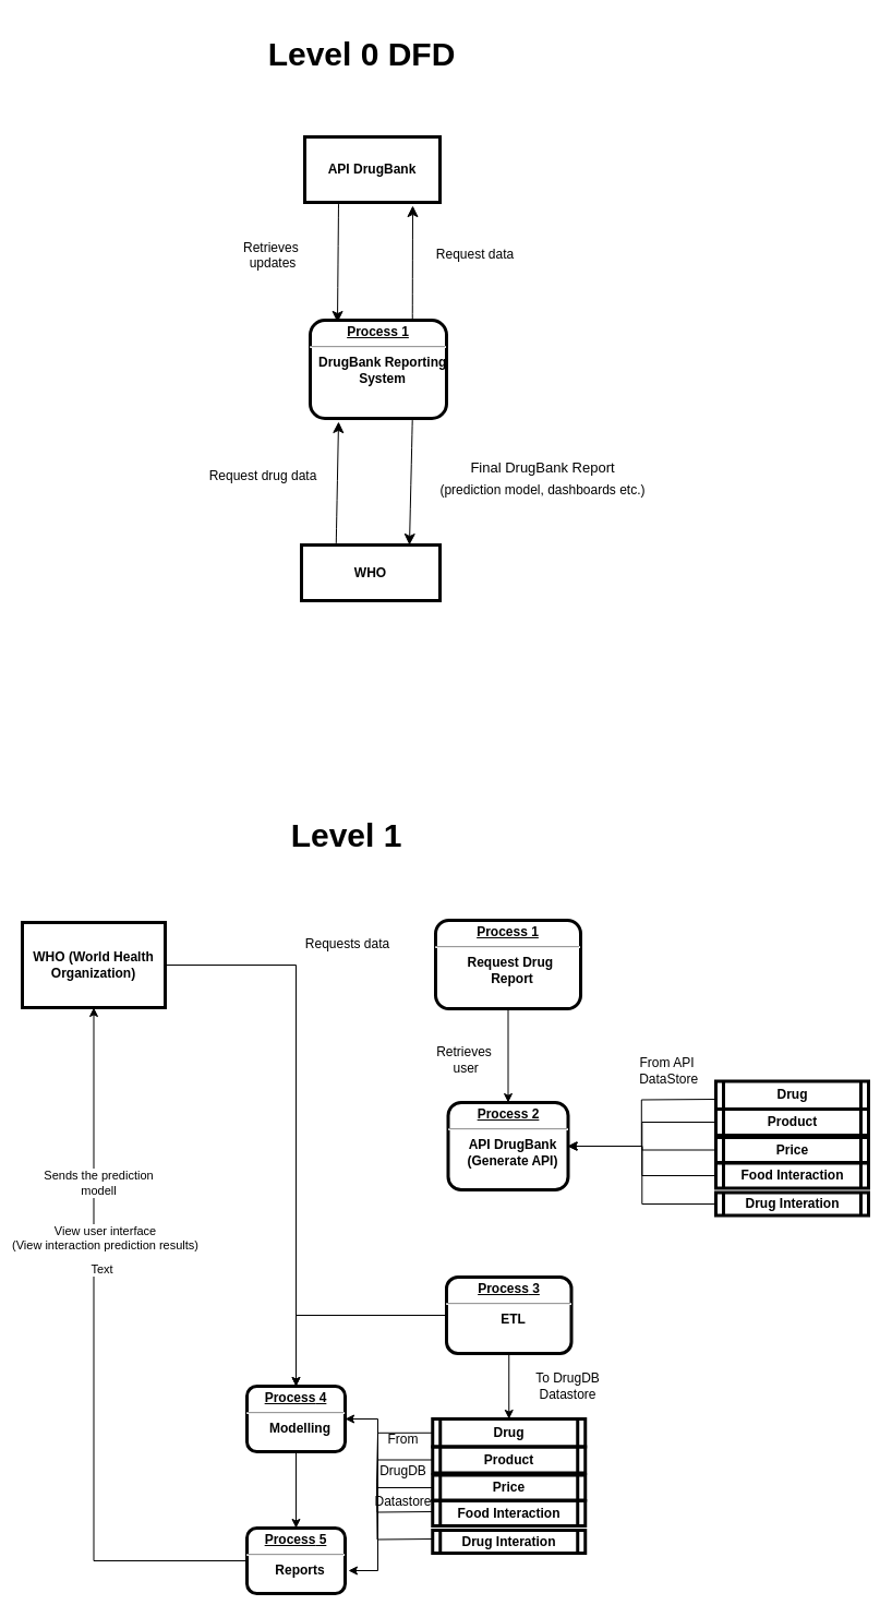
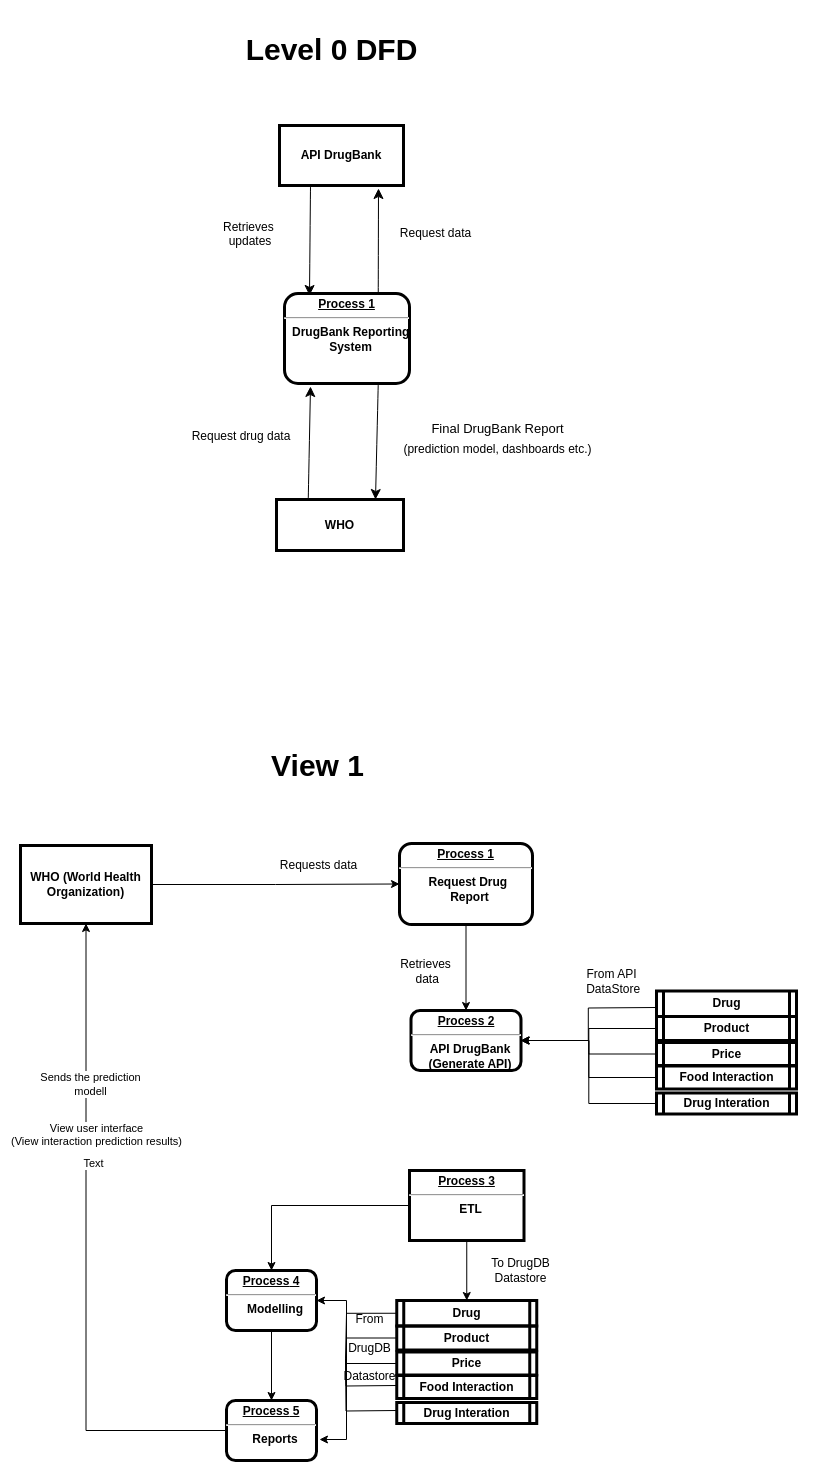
  <mxCell id="0" />
  <mxCell id="1" parent="0" />
- <mxCell id="2" value="&lt;font style=&quot;font-size: 30px;&quot;&gt;Level 1&lt;/font&gt;" style="text;strokeColor=none;fillColor=none;html=1;align=center;verticalAlign=middle;whiteSpace=wrap;rounded=0;fontSize=16;fontStyle=1" parent="1" vertex="1"><mxGeometry x="249" y="740" width="137" height="49" as="geometry" /></mxCell>
+ <mxCell id="2" value="&lt;font style=&quot;font-size: 30px;&quot;&gt;View 1&lt;/font&gt;" style="text;strokeColor=none;fillColor=none;html=1;align=center;verticalAlign=middle;whiteSpace=wrap;rounded=0;fontSize=16;fontStyle=1" parent="1" vertex="1"><mxGeometry x="249" y="740" width="137" height="49" as="geometry" /></mxCell>
  <mxCell id="3" style="edgeStyle=orthogonalEdgeStyle;rounded=0;orthogonalLoop=1;jettySize=auto;html=1;exitX=0;exitY=0.5;exitDx=0;exitDy=0;entryX=1;entryY=0.5;entryDx=0;entryDy=0;" parent="1" target="13" edge="1"><mxGeometry relative="1" as="geometry"><mxPoint x="655" y="1007" as="sourcePoint" /></mxGeometry></mxCell>
  <mxCell id="4" style="edgeStyle=orthogonalEdgeStyle;rounded=0;orthogonalLoop=1;jettySize=auto;html=1;exitX=0;exitY=0.5;exitDx=0;exitDy=0;entryX=1;entryY=0.5;entryDx=0;entryDy=0;" parent="1" source="5" target="13" edge="1"><mxGeometry relative="1" as="geometry" /></mxCell>
  <mxCell id="5" value="Drug Interation" style="shape=process;whiteSpace=wrap;align=center;verticalAlign=middle;size=0.048;fontStyle=1;strokeWidth=3;fillColor=default;" parent="1" vertex="1"><mxGeometry x="656" y="1092.5" width="140" height="21" as="geometry" /></mxCell>
  <mxCell id="6" style="edgeStyle=orthogonalEdgeStyle;rounded=0;orthogonalLoop=1;jettySize=auto;html=1;exitX=0;exitY=0.5;exitDx=0;exitDy=0;entryX=1;entryY=0.5;entryDx=0;entryDy=0;" parent="1" source="7" target="13" edge="1"><mxGeometry relative="1" as="geometry" /></mxCell>
  <mxCell id="7" value="Food Interaction" style="shape=process;whiteSpace=wrap;align=center;verticalAlign=middle;size=0.048;fontStyle=1;strokeWidth=3;fillColor=default;" parent="1" vertex="1"><mxGeometry x="656" y="1065.5" width="140" height="23" as="geometry" /></mxCell>
  <mxCell id="8" style="edgeStyle=orthogonalEdgeStyle;rounded=0;orthogonalLoop=1;jettySize=auto;html=1;exitX=0;exitY=0.5;exitDx=0;exitDy=0;entryX=1;entryY=0.5;entryDx=0;entryDy=0;" parent="1" source="9" target="13" edge="1"><mxGeometry relative="1" as="geometry" /></mxCell>
  <mxCell id="9" value="Product" style="shape=process;whiteSpace=wrap;align=center;verticalAlign=middle;size=0.048;fontStyle=1;strokeWidth=3;fillColor=default;" parent="1" vertex="1"><mxGeometry x="656" y="1016" width="140" height="24" as="geometry" /></mxCell>
  <mxCell id="10" style="edgeStyle=orthogonalEdgeStyle;rounded=0;orthogonalLoop=1;jettySize=auto;html=1;exitX=0;exitY=0.5;exitDx=0;exitDy=0;entryX=1;entryY=0.5;entryDx=0;entryDy=0;" parent="1" source="11" target="13" edge="1"><mxGeometry relative="1" as="geometry" /></mxCell>
  <mxCell id="11" value="Price" style="shape=process;whiteSpace=wrap;align=center;verticalAlign=middle;size=0.048;fontStyle=1;strokeWidth=3;fillColor=default;" parent="1" vertex="1"><mxGeometry x="656" y="1042" width="140" height="23" as="geometry" /></mxCell>
  <mxCell id="12" value="Drug" style="shape=process;whiteSpace=wrap;align=center;verticalAlign=middle;size=0.048;fontStyle=1;strokeWidth=3;fillColor=none;" parent="1" vertex="1"><mxGeometry x="656" y="990.5" width="140" height="25.5" as="geometry" /></mxCell>
- <mxCell id="13" value="&lt;p style=&quot;margin: 0px; margin-top: 4px; text-align: center; text-decoration: underline;&quot;&gt;&lt;strong&gt;Process 2&lt;br&gt;&lt;/strong&gt;&lt;/p&gt;&lt;hr&gt;&lt;p style=&quot;margin: 0px; margin-left: 8px;&quot;&gt;&lt;span style=&quot;text-wrap: wrap; background-color: initial;&quot;&gt;API DrugBank (&lt;/span&gt;Generate API)&lt;/p&gt;" style="verticalAlign=middle;align=center;overflow=fill;fontSize=12;fontFamily=Helvetica;html=1;rounded=1;fontStyle=1;strokeWidth=3;fillColor=default;" parent="1" vertex="1"><mxGeometry x="410.5" y="1010" width="110" height="80" as="geometry" /></mxCell>
- <mxCell id="14" value="&lt;p style=&quot;margin: 0px; margin-top: 4px; text-align: center; text-decoration: underline;&quot;&gt;&lt;strong&gt;&lt;strong&gt;Process&lt;/strong&gt; 3&lt;br&gt;&lt;/strong&gt;&lt;/p&gt;&lt;hr&gt;&lt;p style=&quot;margin: 0px; margin-left: 8px;&quot;&gt;ETL&lt;/p&gt;" style="verticalAlign=middle;align=center;overflow=fill;fontSize=12;fontFamily=Helvetica;html=1;rounded=1;fontStyle=1;strokeWidth=3;fillColor=default;" parent="1" vertex="1"><mxGeometry x="409" y="1170" width="114.5" height="70" as="geometry" /></mxCell>
+ <mxCell id="13" value="&lt;p style=&quot;margin: 0px; margin-top: 4px; text-align: center; text-decoration: underline;&quot;&gt;&lt;strong&gt;Process 2&lt;br&gt;&lt;/strong&gt;&lt;/p&gt;&lt;hr&gt;&lt;p style=&quot;margin: 0px; margin-left: 8px;&quot;&gt;&lt;span style=&quot;text-wrap: wrap; background-color: initial;&quot;&gt;API DrugBank (&lt;/span&gt;Generate API)&lt;/p&gt;" style="verticalAlign=middle;align=center;overflow=fill;fontSize=12;fontFamily=Helvetica;html=1;rounded=1;fontStyle=1;strokeWidth=3;fillColor=default;" parent="1" vertex="1"><mxGeometry x="410.5" y="1010" width="110" height="60" as="geometry" /></mxCell>
+ <mxCell id="14" value="&lt;p style=&quot;margin: 0px; margin-top: 4px; text-align: center; text-decoration: underline;&quot;&gt;&lt;strong&gt;&lt;strong&gt;Process&lt;/strong&gt; 3&lt;br&gt;&lt;/strong&gt;&lt;/p&gt;&lt;hr&gt;&lt;p style=&quot;margin: 0px; margin-left: 8px;&quot;&gt;ETL&lt;/p&gt;" style="verticalAlign=middle;align=center;overflow=fill;fontSize=12;fontFamily=Helvetica;html=1;fontStyle=1;strokeWidth=3;fillColor=default;rounded=0;" parent="1" vertex="1"><mxGeometry x="409" y="1170" width="114.5" height="70" as="geometry" /></mxCell>
  <mxCell id="15" style="edgeStyle=orthogonalEdgeStyle;rounded=0;orthogonalLoop=1;jettySize=auto;html=1;exitX=0.5;exitY=1;exitDx=0;exitDy=0;" parent="1" source="16" target="13" edge="1"><mxGeometry relative="1" as="geometry" /></mxCell>
  <mxCell id="16" value="&lt;p style=&quot;margin: 0px; margin-top: 4px; text-align: center; text-decoration: underline;&quot;&gt;&lt;strong&gt;Process 1&lt;br&gt;&lt;/strong&gt;&lt;/p&gt;&lt;hr&gt;&lt;p style=&quot;margin: 0px; margin-left: 8px;&quot;&gt;Request Drug&amp;nbsp;&lt;/p&gt;&lt;p style=&quot;margin: 0px; margin-left: 8px;&quot;&gt;Report&lt;/p&gt;" style="verticalAlign=middle;align=center;overflow=fill;fontSize=12;fontFamily=Helvetica;html=1;rounded=1;fontStyle=1;strokeWidth=3;fillColor=default;" parent="1" vertex="1"><mxGeometry x="399" y="843" width="133" height="81" as="geometry" /></mxCell>
- <mxCell id="17" style="edgeStyle=orthogonalEdgeStyle;rounded=0;orthogonalLoop=1;jettySize=auto;html=1;exitX=1;exitY=0.5;exitDx=0;exitDy=0;" parent="1" source="18" target="40" edge="1"><mxGeometry relative="1" as="geometry" /></mxCell>
+ <mxCell id="17" style="edgeStyle=orthogonalEdgeStyle;rounded=0;orthogonalLoop=1;jettySize=auto;html=1;exitX=1;exitY=0.5;exitDx=0;exitDy=0;entryX=0;entryY=0.5;entryDx=0;entryDy=0;" parent="1" source="18" target="16" edge="1"><mxGeometry relative="1" as="geometry" /></mxCell>
  <mxCell id="18" value="WHO (World Health Organization)" style="whiteSpace=wrap;align=center;verticalAlign=middle;fontStyle=1;strokeWidth=3;fillColor=default;" parent="1" vertex="1"><mxGeometry x="20" y="845" width="131" height="78" as="geometry" /></mxCell>
  <mxCell id="19" value="Requests data" style="text;html=1;align=center;verticalAlign=middle;resizable=0;points=[];autosize=1;strokeColor=none;fillColor=none;" parent="1" vertex="1"><mxGeometry x="268" y="850" width="100" height="30" as="geometry" /></mxCell>
- <mxCell id="20" value="Retrieves &lt;br&gt;&amp;nbsp;user" style="text;html=1;align=center;verticalAlign=middle;resizable=0;points=[];autosize=1;strokeColor=none;fillColor=none;" parent="1" vertex="1"><mxGeometry x="390" y="950.5" width="70" height="40" as="geometry" /></mxCell>
+ <mxCell id="20" value="Retrieves &lt;br&gt;&amp;nbsp;data" style="text;html=1;align=center;verticalAlign=middle;resizable=0;points=[];autosize=1;strokeColor=none;fillColor=none;" parent="1" vertex="1"><mxGeometry x="390" y="950.5" width="70" height="40" as="geometry" /></mxCell>
  <mxCell id="21" style="edgeStyle=orthogonalEdgeStyle;rounded=0;orthogonalLoop=1;jettySize=auto;html=1;exitX=0;exitY=0.5;exitDx=0;exitDy=0;" parent="1" source="26" target="18" edge="1"><mxGeometry relative="1" as="geometry" /></mxCell>
  <mxCell id="22" value="View user interface&lt;br&gt;(View interaction prediction results)&lt;div&gt;&lt;br/&gt;&lt;/div&gt;" style="edgeLabel;html=1;align=center;verticalAlign=middle;resizable=0;points=[];" parent="21" vertex="1" connectable="0"><mxGeometry x="-0.113" y="1" relative="1" as="geometry"><mxPoint x="11" y="-143" as="offset" /></mxGeometry></mxCell>
  <mxCell id="23" value="Sends the prediction&lt;br style=&quot;border-color: var(--border-color);&quot;&gt;&amp;nbsp;modell&amp;nbsp;" style="edgeLabel;html=1;align=center;verticalAlign=middle;resizable=0;points=[];" parent="21" vertex="1" connectable="0"><mxGeometry x="-0.012" y="-1" relative="1" as="geometry"><mxPoint x="3" y="-167" as="offset" /></mxGeometry></mxCell>
  <mxCell id="24" value="Text" style="edgeLabel;html=1;align=center;verticalAlign=middle;resizable=0;points=[];" parent="21" vertex="1" connectable="0"><mxGeometry x="0.26" y="-7" relative="1" as="geometry"><mxPoint as="offset" /></mxGeometry></mxCell>
  <mxCell id="25" style="edgeStyle=orthogonalEdgeStyle;rounded=0;orthogonalLoop=1;jettySize=auto;html=1;exitX=0.5;exitY=1;exitDx=0;exitDy=0;" parent="1" source="40" target="26" edge="1"><mxGeometry relative="1" as="geometry" /></mxCell>
  <mxCell id="26" value="&lt;p style=&quot;margin: 0px; margin-top: 4px; text-align: center; text-decoration: underline;&quot;&gt;&lt;strong&gt;&lt;strong&gt;Process&lt;/strong&gt; 5&lt;br&gt;&lt;/strong&gt;&lt;/p&gt;&lt;hr&gt;&lt;p style=&quot;margin: 0px; margin-left: 8px;&quot;&gt;Reports&lt;/p&gt;" style="verticalAlign=middle;align=center;overflow=fill;fontSize=12;fontFamily=Helvetica;html=1;rounded=1;fontStyle=1;strokeWidth=3;fillColor=default;" parent="1" vertex="1"><mxGeometry x="226" y="1400" width="90" height="60" as="geometry" /></mxCell>
  <mxCell id="27" value="&lt;font style=&quot;font-size: 30px;&quot;&gt;&lt;b&gt;Level 0 DFD&lt;/b&gt;&lt;/font&gt;" style="text;strokeColor=none;fillColor=none;html=1;align=center;verticalAlign=middle;whiteSpace=wrap;rounded=0;fontSize=16;" parent="1" vertex="1"><mxGeometry x="242.75" y="20" width="176.5" height="58" as="geometry" /></mxCell>
  <mxCell id="28" value="Retrieves &#10;updates" style="text;spacingTop=-5;align=center" parent="1" vertex="1"><mxGeometry x="198" y="218" width="104" height="37" as="geometry" /></mxCell>
  <mxCell id="29" value="Request drug data" style="text;spacingTop=-5;align=center" parent="1" vertex="1"><mxGeometry x="203" y="426.5" width="76" height="20" as="geometry" /></mxCell>
  <mxCell id="30" value="Request data" style="text;html=1;align=center;verticalAlign=middle;resizable=0;points=[];autosize=1;strokeColor=none;fillColor=none;" parent="1" vertex="1"><mxGeometry x="390" y="218" width="90" height="30" as="geometry" /></mxCell>
  <mxCell id="31" value="API DrugBank" style="whiteSpace=wrap;align=center;verticalAlign=middle;fontStyle=1;strokeWidth=3;fillColor=none;" parent="1" vertex="1"><mxGeometry x="279" y="125" width="124" height="60" as="geometry" /></mxCell>
  <mxCell id="32" style="edgeStyle=none;curved=1;rounded=0;orthogonalLoop=1;jettySize=auto;html=1;exitX=0.75;exitY=0;exitDx=0;exitDy=0;fontSize=12;startSize=8;endSize=8;" parent="1" source="33" edge="1"><mxGeometry relative="1" as="geometry"><mxPoint x="378" y="188" as="targetPoint" /></mxGeometry></mxCell>
  <mxCell id="33" value="&lt;p style=&quot;margin: 0px; margin-top: 4px; text-align: center; text-decoration: underline;&quot;&gt;&lt;strong&gt;Process 1&lt;br&gt;&lt;/strong&gt;&lt;/p&gt;&lt;hr&gt;&lt;p style=&quot;margin: 0px; margin-left: 8px;&quot;&gt;DrugBank Reporting&amp;nbsp;&lt;/p&gt;&lt;p style=&quot;margin: 0px; margin-left: 8px;&quot;&gt;System&lt;/p&gt;" style="verticalAlign=middle;align=center;overflow=fill;fontSize=12;fontFamily=Helvetica;html=1;rounded=1;fontStyle=1;strokeWidth=3;fillColor=none;" parent="1" vertex="1"><mxGeometry x="284" y="293" width="125" height="90" as="geometry" /></mxCell>
  <mxCell id="34" style="edgeStyle=none;curved=1;rounded=0;orthogonalLoop=1;jettySize=auto;html=1;exitX=0.25;exitY=1;exitDx=0;exitDy=0;entryX=0.2;entryY=0.022;entryDx=0;entryDy=0;entryPerimeter=0;fontSize=12;startSize=8;endSize=8;" parent="1" source="31" target="33" edge="1"><mxGeometry relative="1" as="geometry" /></mxCell>
  <mxCell id="35" style="edgeStyle=none;curved=1;rounded=0;orthogonalLoop=1;jettySize=auto;html=1;exitX=0.25;exitY=0;exitDx=0;exitDy=0;fontSize=12;startSize=8;endSize=8;" parent="1" source="36" edge="1"><mxGeometry relative="1" as="geometry"><mxPoint x="310" y="386" as="targetPoint" /></mxGeometry></mxCell>
  <mxCell id="36" value="WHO" style="whiteSpace=wrap;align=center;verticalAlign=middle;fontStyle=1;strokeWidth=3;fillColor=none;" parent="1" vertex="1"><mxGeometry x="276" y="499" width="127" height="51" as="geometry" /></mxCell>
  <mxCell id="37" style="edgeStyle=none;curved=1;rounded=0;orthogonalLoop=1;jettySize=auto;html=1;exitX=0.75;exitY=1;exitDx=0;exitDy=0;fontSize=12;startSize=8;endSize=8;" parent="1" source="33" edge="1"><mxGeometry relative="1" as="geometry"><mxPoint x="375" y="499" as="targetPoint" /></mxGeometry></mxCell>
  <mxCell id="38" value="&lt;font style=&quot;font-size: 13px;&quot;&gt;Final DrugBank Report&lt;/font&gt;&lt;br style=&quot;border-color: var(--border-color); font-size: 12px;&quot;&gt;&lt;span style=&quot;font-size: 12px;&quot;&gt;(prediction model, dashboards etc.)&lt;/span&gt;" style="text;strokeColor=none;fillColor=none;html=1;align=center;verticalAlign=middle;whiteSpace=wrap;rounded=0;fontSize=16;" parent="1" vertex="1"><mxGeometry x="398" y="403" width="199" height="67" as="geometry" /></mxCell>
  <mxCell id="39" value="" style="edgeStyle=orthogonalEdgeStyle;rounded=0;orthogonalLoop=1;jettySize=auto;html=1;exitX=0;exitY=0.5;exitDx=0;exitDy=0;" parent="1" source="14" target="40" edge="1"><mxGeometry relative="1" as="geometry"><mxPoint x="411" y="1215" as="sourcePoint" /><mxPoint x="280" y="1317" as="targetPoint" /></mxGeometry></mxCell>
  <mxCell id="40" value="&lt;p style=&quot;margin: 0px; margin-top: 4px; text-align: center; text-decoration: underline;&quot;&gt;&lt;strong&gt;&lt;strong&gt;Process&lt;/strong&gt;&amp;nbsp;4&lt;br&gt;&lt;/strong&gt;&lt;/p&gt;&lt;hr&gt;&lt;p style=&quot;margin: 0px; margin-left: 8px;&quot;&gt;Modelling&lt;/p&gt;" style="verticalAlign=middle;align=center;overflow=fill;fontSize=12;fontFamily=Helvetica;html=1;rounded=1;fontStyle=1;strokeWidth=3;fillColor=default;" parent="1" vertex="1"><mxGeometry x="226" y="1270" width="90" height="60" as="geometry" /></mxCell>
  <mxCell id="41" value="From API&lt;div&gt;&amp;nbsp;DataStore&lt;/div&gt;" style="text;html=1;align=center;verticalAlign=middle;resizable=0;points=[];autosize=1;strokeColor=none;fillColor=none;" vertex="1" parent="1"><mxGeometry x="571" y="960.5" width="80" height="40" as="geometry" /></mxCell>
  <mxCell id="42" value="Drug Interation" style="shape=process;whiteSpace=wrap;align=center;verticalAlign=middle;size=0.048;fontStyle=1;strokeWidth=3;fillColor=default;" vertex="1" parent="1"><mxGeometry x="396.25" y="1402" width="140" height="21" as="geometry" /></mxCell>
  <mxCell id="43" value="Food Interaction" style="shape=process;whiteSpace=wrap;align=center;verticalAlign=middle;size=0.048;fontStyle=1;strokeWidth=3;fillColor=default;" vertex="1" parent="1"><mxGeometry x="396.25" y="1375" width="140" height="23" as="geometry" /></mxCell>
  <mxCell id="44" value="Product" style="shape=process;whiteSpace=wrap;align=center;verticalAlign=middle;size=0.048;fontStyle=1;strokeWidth=3;fillColor=default;" vertex="1" parent="1"><mxGeometry x="396.25" y="1325.5" width="140" height="24" as="geometry" /></mxCell>
  <mxCell id="45" value="Price" style="shape=process;whiteSpace=wrap;align=center;verticalAlign=middle;size=0.048;fontStyle=1;strokeWidth=3;fillColor=default;" vertex="1" parent="1"><mxGeometry x="396.25" y="1351.5" width="140" height="23" as="geometry" /></mxCell>
  <mxCell id="46" value="Drug" style="shape=process;whiteSpace=wrap;align=center;verticalAlign=middle;size=0.048;fontStyle=1;strokeWidth=3;fillColor=none;" vertex="1" parent="1"><mxGeometry x="396.25" y="1300" width="140" height="25.5" as="geometry" /></mxCell>
  <mxCell id="47" value="To DrugDB&lt;div&gt;Datastore&lt;/div&gt;" style="text;html=1;align=center;verticalAlign=middle;resizable=0;points=[];autosize=1;strokeColor=none;fillColor=none;" vertex="1" parent="1"><mxGeometry x="480" y="1250" width="80" height="40" as="geometry" /></mxCell>
  <mxCell id="48" style="edgeStyle=orthogonalEdgeStyle;rounded=0;orthogonalLoop=1;jettySize=auto;html=1;exitX=0.5;exitY=1;exitDx=0;exitDy=0;entryX=0.5;entryY=0;entryDx=0;entryDy=0;" edge="1" parent="1" source="14" target="46"><mxGeometry relative="1" as="geometry"><mxPoint x="281" y="1340" as="sourcePoint" /><mxPoint x="281" y="1410" as="targetPoint" /></mxGeometry></mxCell>
  <mxCell id="49" style="edgeStyle=orthogonalEdgeStyle;rounded=0;orthogonalLoop=1;jettySize=auto;html=1;exitX=0;exitY=0.5;exitDx=0;exitDy=0;entryX=1;entryY=0.5;entryDx=0;entryDy=0;endArrow=none;endFill=0;" edge="1" parent="1" source="46"><mxGeometry relative="1" as="geometry"><mxPoint x="479" y="1314.73" as="sourcePoint" /><mxPoint x="345" y="1357.73" as="targetPoint" /><Array as="points"><mxPoint x="346" y="1313" /><mxPoint x="346" y="1358" /></Array></mxGeometry></mxCell>
  <mxCell id="50" style="edgeStyle=orthogonalEdgeStyle;rounded=0;orthogonalLoop=1;jettySize=auto;html=1;entryX=1;entryY=0.5;entryDx=0;entryDy=0;endArrow=none;endFill=0;" edge="1" parent="1"><mxGeometry relative="1" as="geometry"><mxPoint x="396" y="1410" as="sourcePoint" /><mxPoint x="345" y="1357.73" as="targetPoint" /></mxGeometry></mxCell>
  <mxCell id="51" style="edgeStyle=orthogonalEdgeStyle;rounded=0;orthogonalLoop=1;jettySize=auto;html=1;entryX=1;entryY=0.5;entryDx=0;entryDy=0;endArrow=none;endFill=0;" edge="1" parent="1"><mxGeometry relative="1" as="geometry"><mxPoint x="396" y="1385" as="sourcePoint" /><mxPoint x="345" y="1357.73" as="targetPoint" /></mxGeometry></mxCell>
  <mxCell id="52" style="edgeStyle=orthogonalEdgeStyle;rounded=0;orthogonalLoop=1;jettySize=auto;html=1;exitX=0;exitY=0.5;exitDx=0;exitDy=0;entryX=1.033;entryY=0.65;entryDx=0;entryDy=0;entryPerimeter=0;" edge="1" parent="1" source="44" target="26"><mxGeometry relative="1" as="geometry"><mxPoint x="480" y="1335.73" as="sourcePoint" /><mxPoint x="345" y="1357.73" as="targetPoint" /><Array as="points"><mxPoint x="346" y="1338" /><mxPoint x="346" y="1439" /></Array></mxGeometry></mxCell>
  <mxCell id="53" style="edgeStyle=orthogonalEdgeStyle;rounded=0;orthogonalLoop=1;jettySize=auto;html=1;exitX=0;exitY=0.5;exitDx=0;exitDy=0;entryX=1;entryY=0.5;entryDx=0;entryDy=0;" edge="1" parent="1" source="45" target="40"><mxGeometry relative="1" as="geometry"><mxPoint x="480" y="1361.73" as="sourcePoint" /><mxPoint x="297" y="1363" as="targetPoint" /><Array as="points"><mxPoint x="346" y="1363" /><mxPoint x="346" y="1300" /></Array></mxGeometry></mxCell>
  <mxCell id="54" value="&lt;br&gt;From&lt;div&gt;&amp;nbsp;&lt;div&gt;DrugDB&lt;/div&gt;&lt;div&gt;&lt;br&gt;&lt;div&gt;Datastore&lt;/div&gt;&lt;/div&gt;&lt;/div&gt;" style="text;html=1;align=center;verticalAlign=middle;resizable=0;points=[];autosize=1;strokeColor=none;fillColor=none;" vertex="1" parent="1"><mxGeometry x="329" y="1290" width="80" height="100" as="geometry" /></mxCell>
